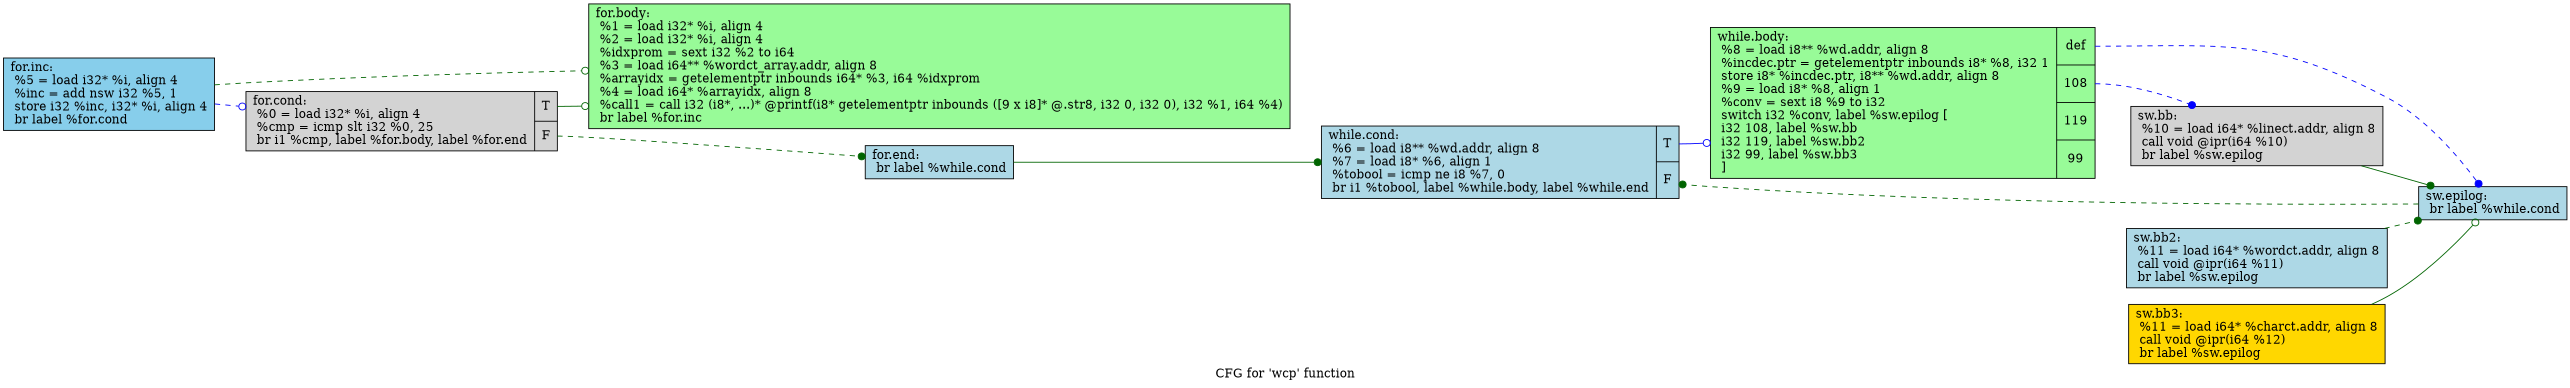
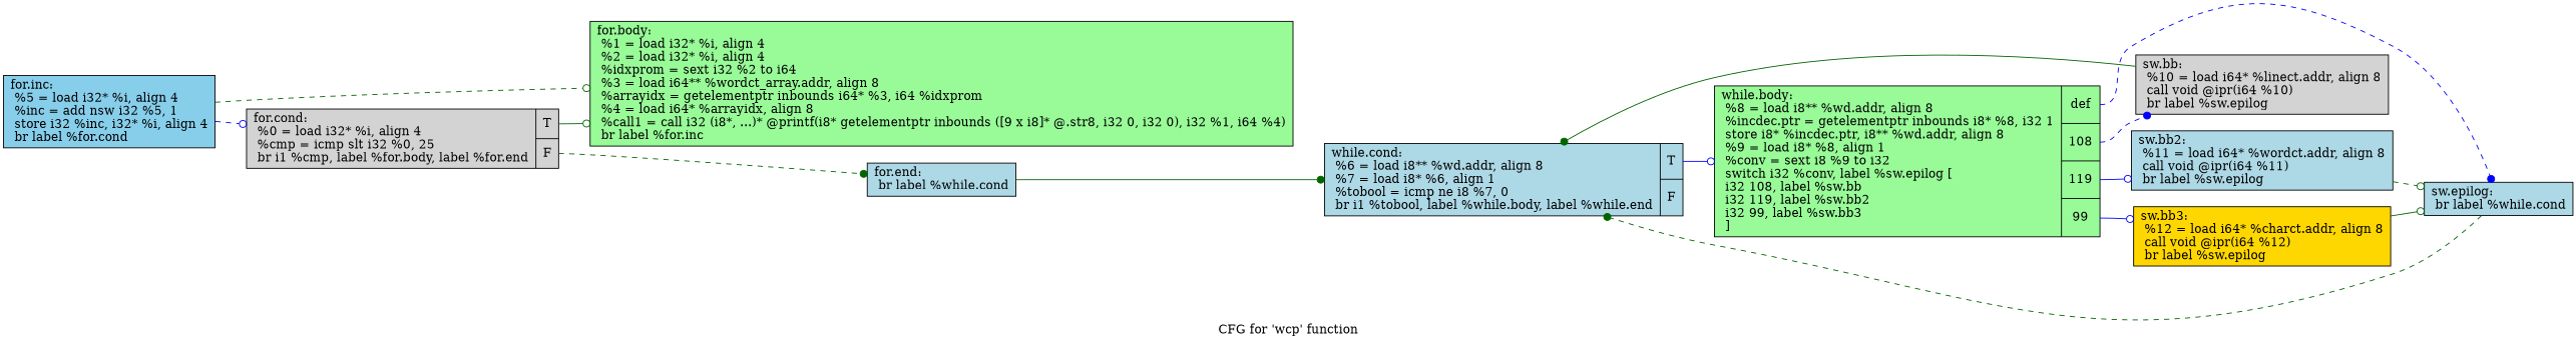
  digraph {
    label="CFG for 'wcp' function"
    rankdir=LR
    node [fillcolor=lightblue shape=record style=filled]
    edge [arrowhead=odot color=darkgreen style=solid]
    n1 [fillcolor=lightgrey label="{for.cond:                                         \l  %0 = load i32* %i, align 4\l  %cmp = icmp slt i32 %0, 25\l  br i1 %cmp, label %for.body, label %for.end\l|{<s0>T|<s1>F}}"]
    n2 [fillcolor=palegreen label="{for.body:                                         \l  %1 = load i32* %i, align 4\l  %2 = load i32* %i, align 4\l  %idxprom = sext i32 %2 to i64\l  %3 = load i64** %wordct_array.addr, align 8\l  %arrayidx = getelementptr inbounds i64* %3, i64 %idxprom\l  %4 = load i64* %arrayidx, align 8\l  %call1 = call i32 (i8*, ...)* @printf(i8* getelementptr inbounds ([9 x i8]* @.str8, i32 0, i32 0), i32 %1, i64 %4)\l  br label %for.inc\l}"]
    n3 [label="{for.end:                                          \l  br label %while.cond\l}"]
    n4 [label="{while.cond:                                       \l  %6 = load i8** %wd.addr, align 8\l  %7 = load i8* %6, align 1\l  %tobool = icmp ne i8 %7, 0\l  br i1 %tobool, label %while.body, label %while.end\l|{<s0>T|<s1>F}}"]
    n5 [fillcolor=skyblue label="{for.inc:                                          \l  %5 = load i32* %i, align 4\l  %inc = add nsw i32 %5, 1\l  store i32 %inc, i32* %i, align 4\l  br label %for.cond\l}"]
    n6 [fillcolor=palegreen label="{while.body:                                       \l  %8 = load i8** %wd.addr, align 8\l  %incdec.ptr = getelementptr inbounds i8* %8, i32 1\l  store i8* %incdec.ptr, i8** %wd.addr, align 8\l  %9 = load i8* %8, align 1\l  %conv = sext i8 %9 to i32\l  switch i32 %conv, label %sw.epilog [\l    i32 108, label %sw.bb\l    i32 119, label %sw.bb2\l    i32 99, label %sw.bb3\l  ]\l|{<s0>def|<s1>108|<s2>119|<s3>99}}"]
    n7 [label="{sw.epilog:                                        \l  br label %while.cond\l}"]
    n8 [fillcolor=lightgrey label="{sw.bb:                                            \l  %10 = load i64* %linect.addr, align 8\l  call void @ipr(i64 %10)\l  br label %sw.epilog\l}"]
    n9 [label="{sw.bb2:                                           \l  %11 = load i64* %wordct.addr, align 8\l  call void @ipr(i64 %11)\l  br label %sw.epilog\l}"]
-   n10 [fillcolor=gold label="{sw.bb3:                                           \l  %11 = load i64* %charct.addr, align 8\l  call void @ipr(i64 %12)\l  br label %sw.epilog\l}"]
+   n10 [fillcolor=gold label="{sw.bb3:                                           \l  %12 = load i64* %charct.addr, align 8\l  call void @ipr(i64 %12)\l  br label %sw.epilog\l}"]
    n1 -> n2 [tailport=s0]
    n1 -> n3 [arrowhead=dot style=dashed tailport=s1]
    n3 -> n4 [arrowhead=dot]
    n4 -> n6 [color=blue tailport=s0]
    n5 -> n1 [color=blue style=dashed]
    n5 -> n2 [style=dashed]
    n6 -> n7 [arrowhead=dot color=blue style=dashed tailport=s0]
    n6 -> n8 [arrowhead=dot color=blue style=dashed tailport=s1]
+   n6 -> n9 [color=blue tailport=s2]
+   n6 -> n10 [color=blue tailport=s3]
    n7 -> n4 [arrowhead=dot style=dashed]
-   n8 -> n7 [arrowhead=dot]
-   n9 -> n7 [arrowhead=dot style=dashed]
+   n8 -> n4 [arrowhead=dot]
+   n9 -> n7 [style=dashed]
    n10 -> n7
  }
